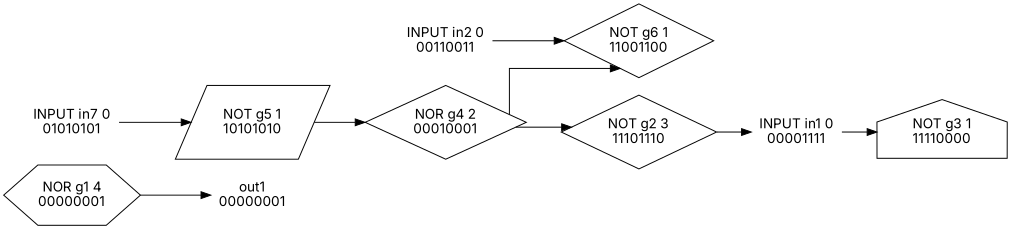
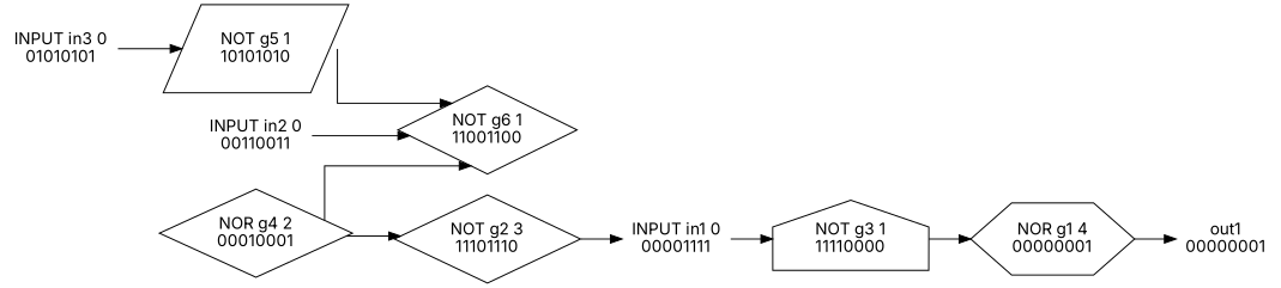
  digraph {
    fontname=Inter
    rankdir=LR
    splines=ortho
    node [fontname=Inter shape=none fillcolor=gray100 style=filled]
    edge [fontname=Inter]
    n1 [label="out1\n00000001" fillcolor="" style=""]
-   n2 [label="INPUT in7 0\n01010101" fillcolor="" style=""]
+   n2 [label="INPUT in3 0\n01010101" fillcolor="" style=""]
    n3 [label="NOT g5 1\n10101010" shape=parallelogram]
    n4 [label="NOR g4 2\n00010001" shape=diamond]
    n5 [label="INPUT in2 0\n00110011" fillcolor="" style=""]
    n6 [label="NOT g6 1\n11001100" shape=diamond]
    n7 [label="INPUT in1 0\n00001111" fillcolor="" style=""]
    n8 [label="NOT g3 1\n11110000" shape=house]
    n9 [label="NOR g1 4\n00000001" shape=hexagon]
    n10 [label="NOT g2 3\n11101110" shape=diamond]
    n2 -> n3
-   n3 -> n4
+   n3 -> n6
    n4 -> n6
    n4 -> n10
    n5 -> n6
    n7 -> n8
+   n8 -> n9
    n9 -> n1
    n10 -> n7
  }
